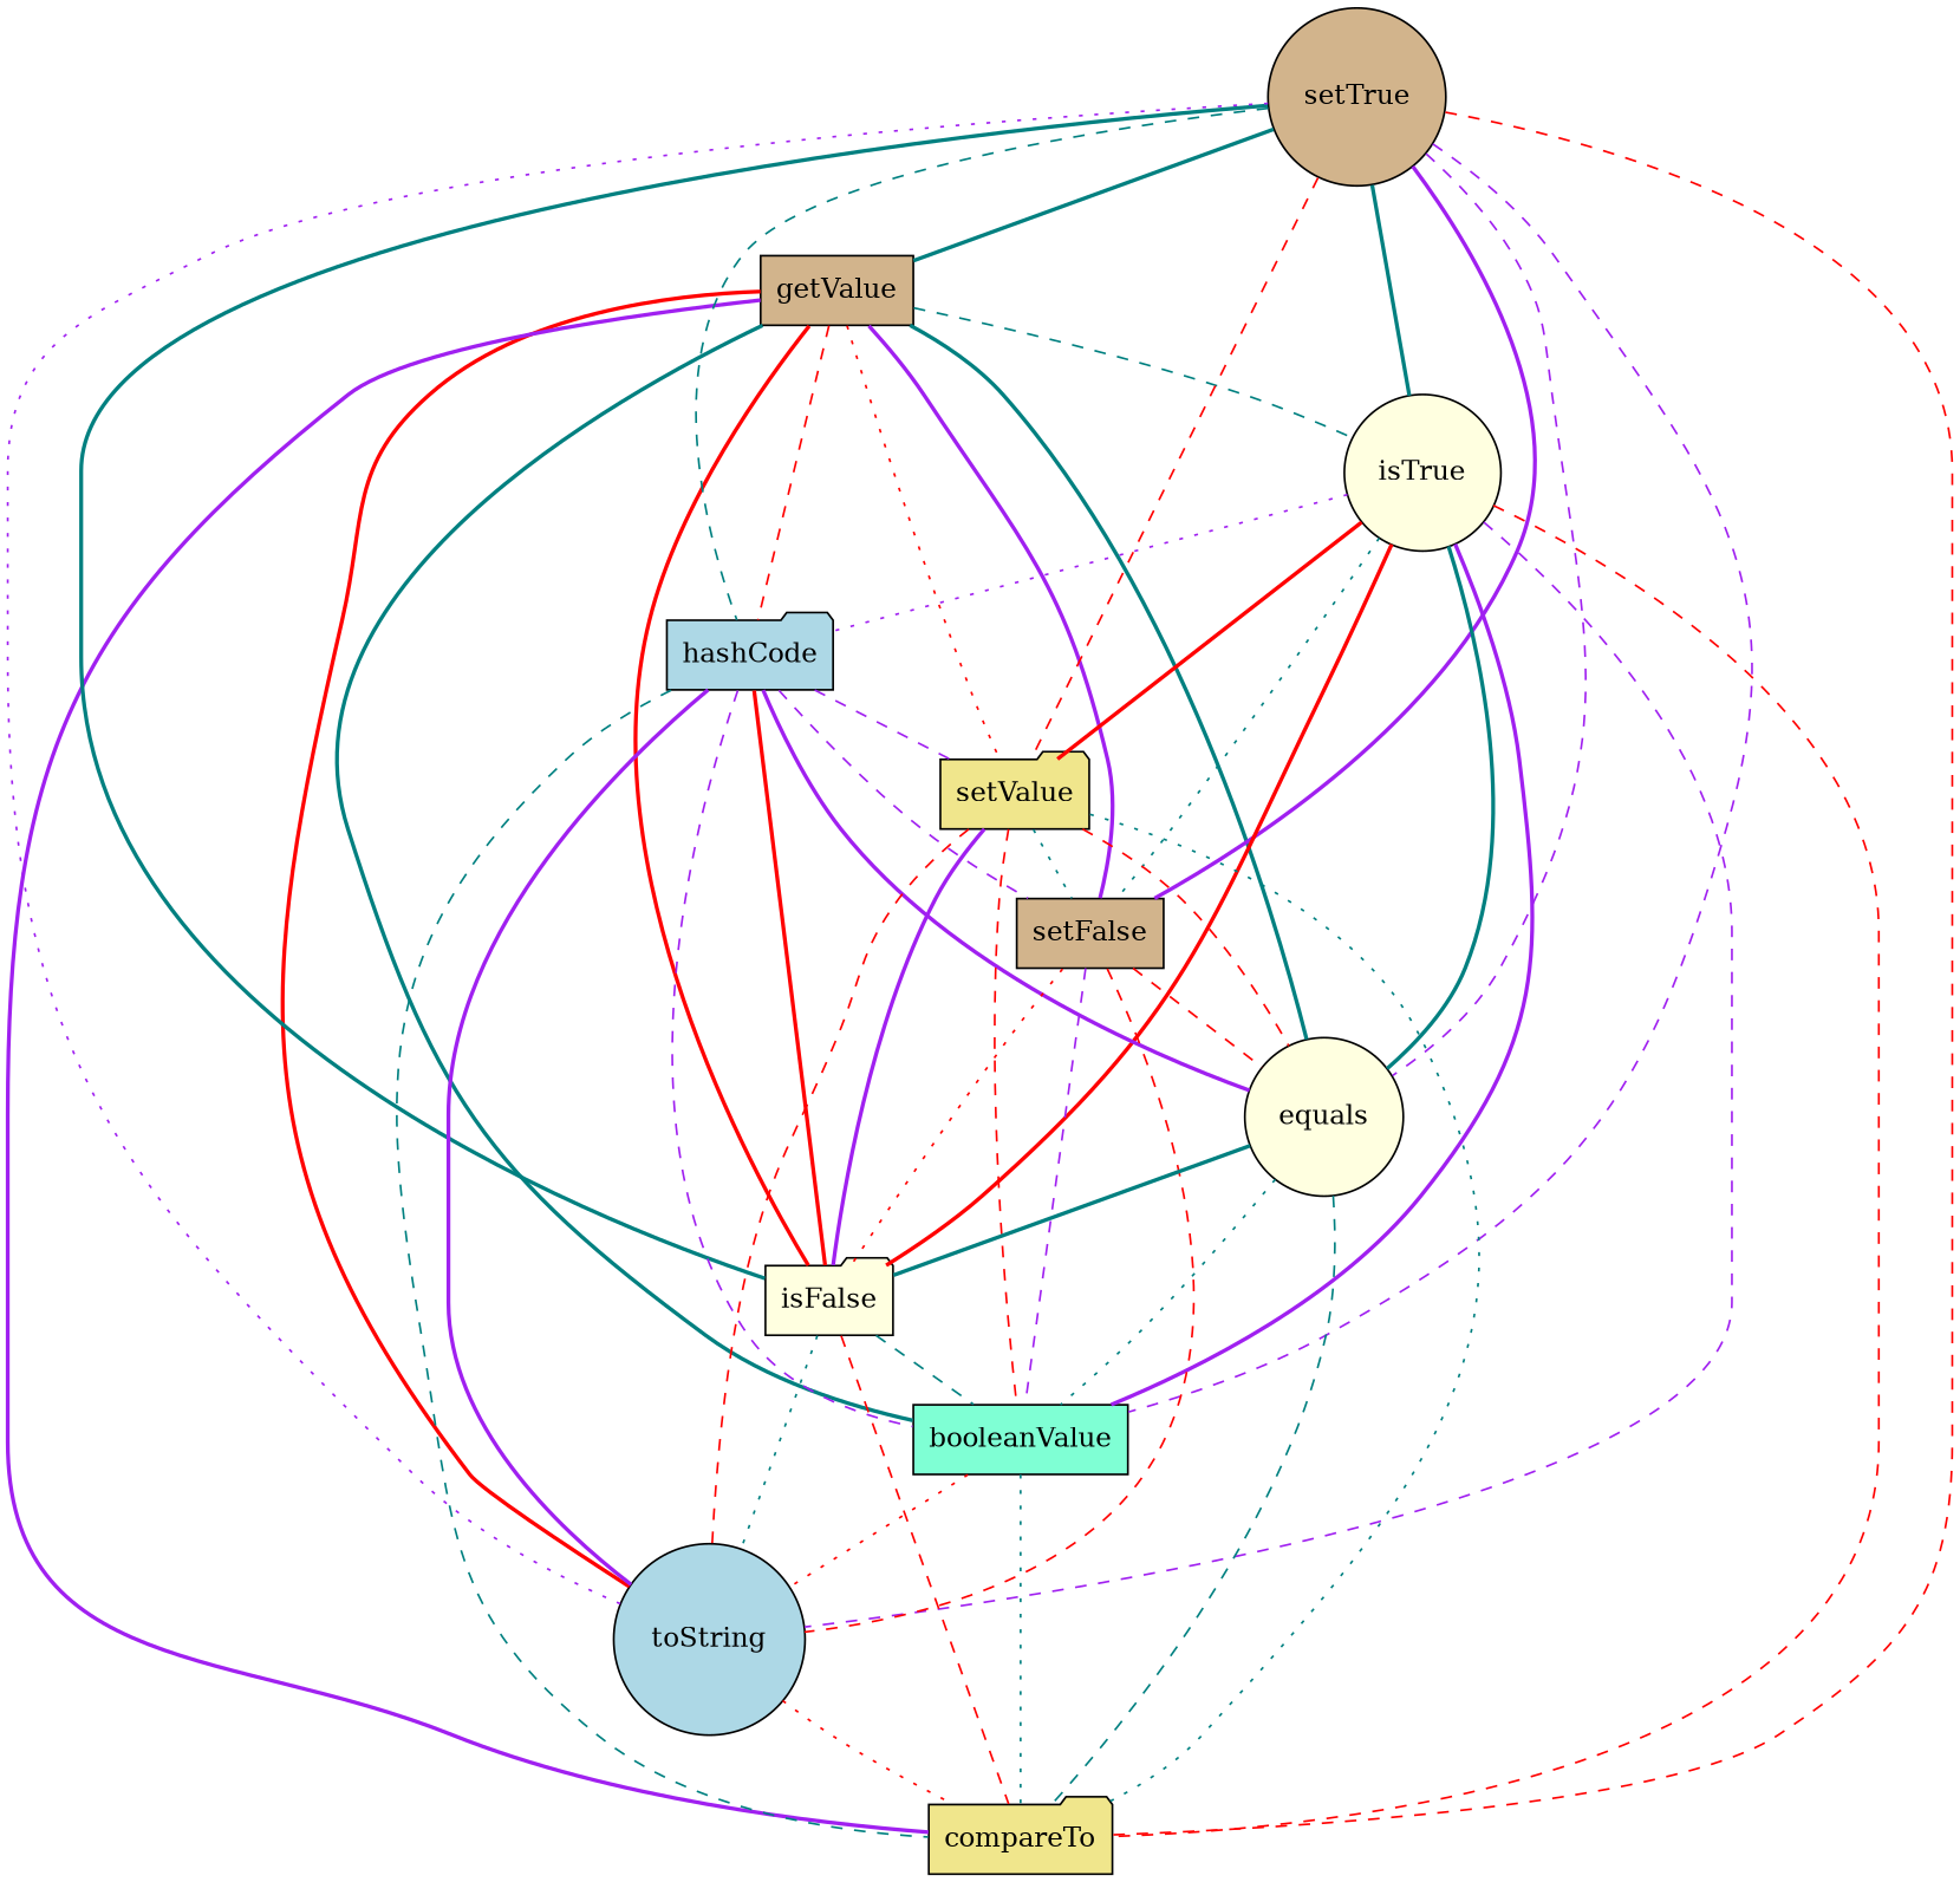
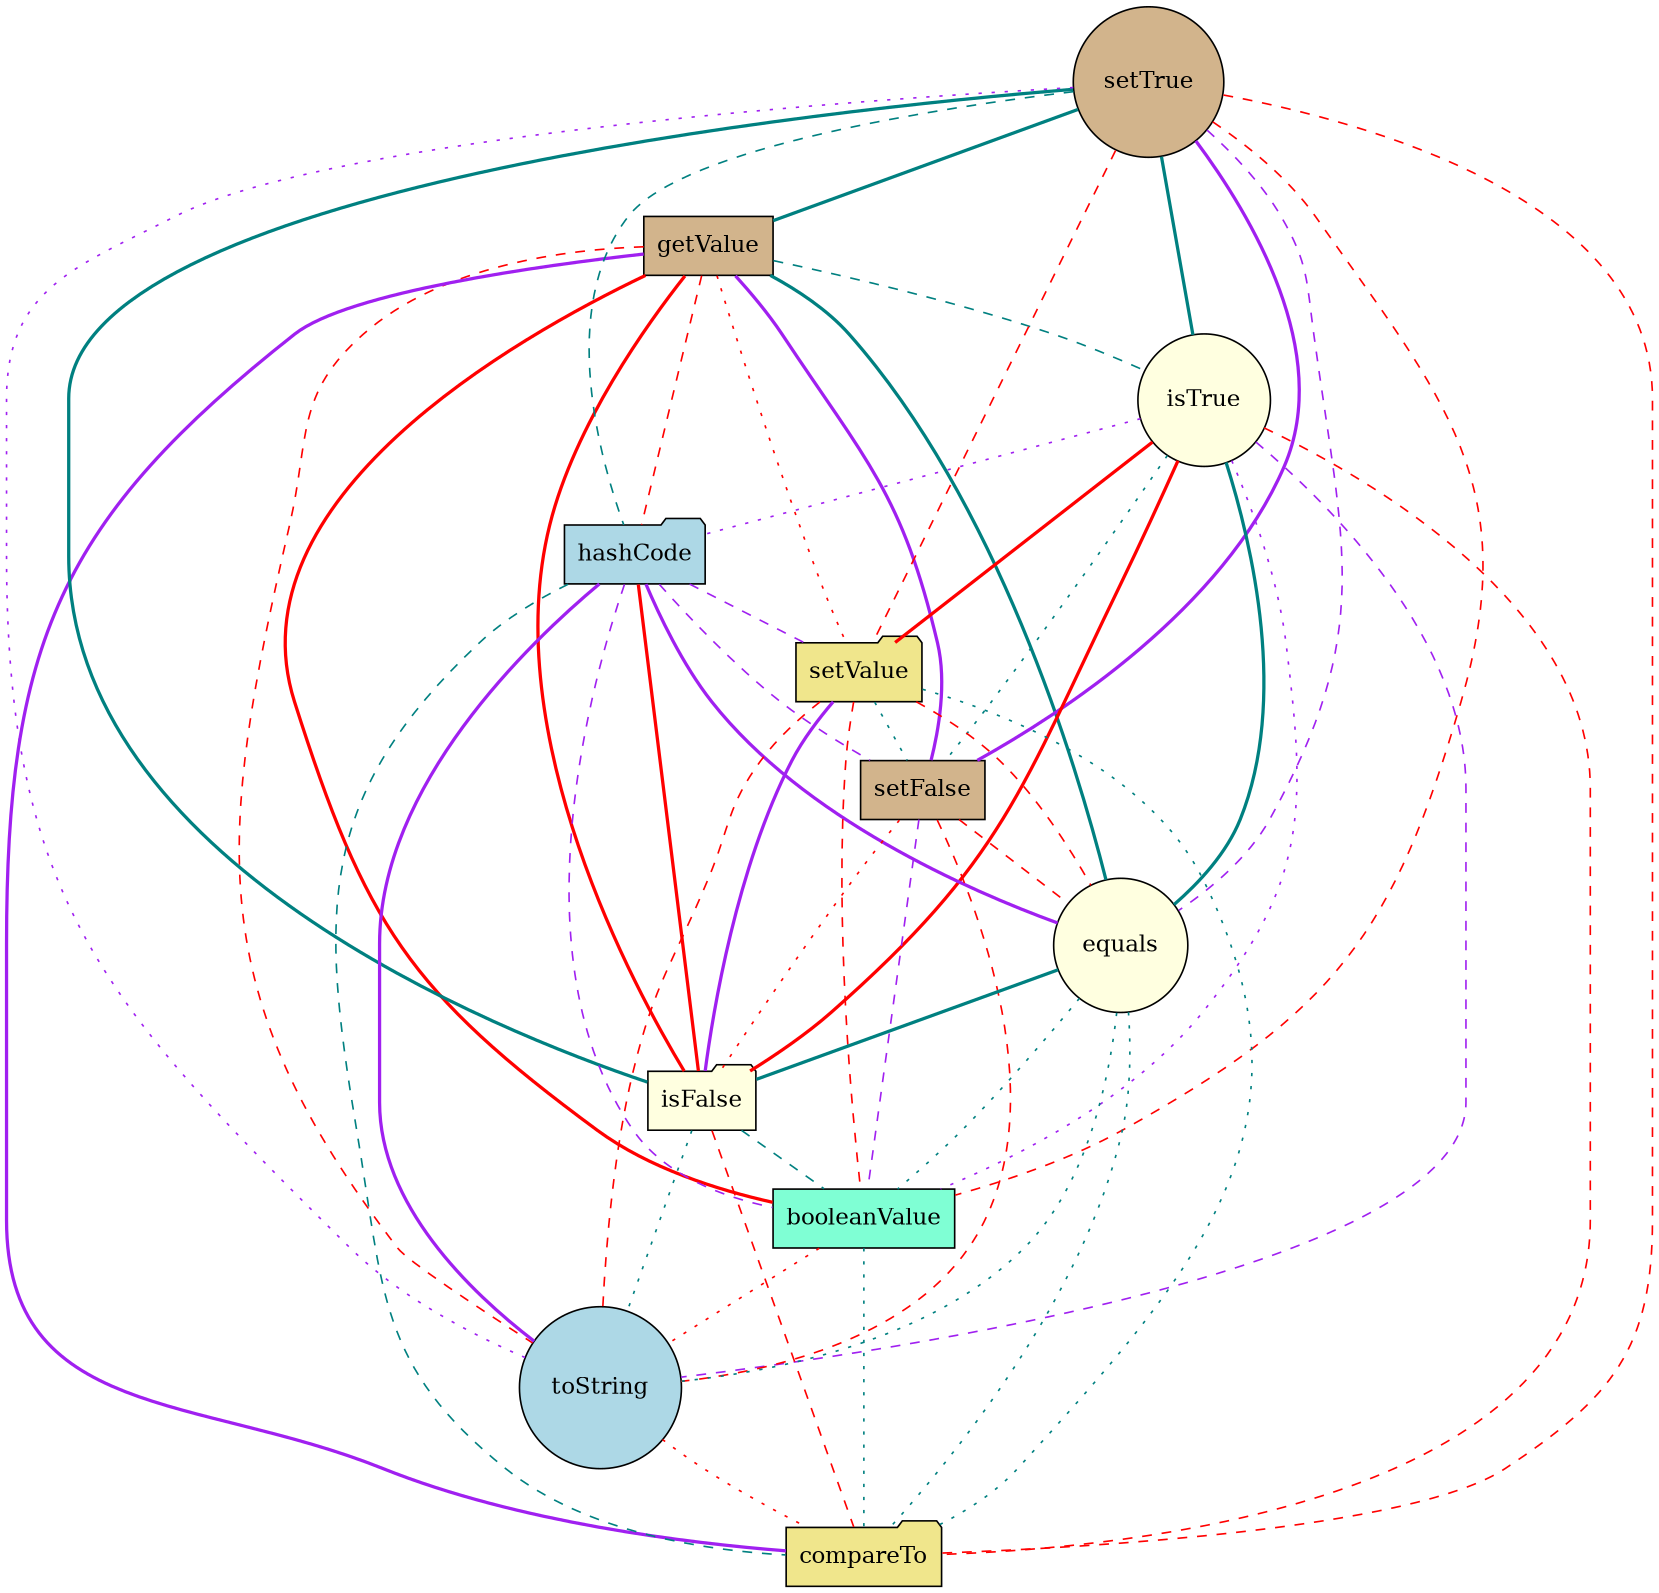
  strict graph {
    node [fillcolor=tan shape=circle style=filled]
    edge [color=red style=dashed]
    getValue [shape=box]
    setTrue
    isTrue [fillcolor=lightyellow]
    hashCode [fillcolor=lightblue shape=folder]
    setValue [fillcolor=khaki shape=folder]
    setFalse [shape=box]
    equals [fillcolor=lightyellow]
    isFalse [fillcolor=lightyellow shape=folder]
    booleanValue [fillcolor=aquamarine shape=box]
    toString [fillcolor=lightblue]
    compareTo [fillcolor=khaki shape=folder]
    getValue -- isTrue [color=teal]
    getValue -- hashCode
    getValue -- setValue [style=dotted]
    getValue -- setFalse [color=purple style=bold]
    getValue -- equals [color=teal style=bold]
    getValue -- isFalse [style=bold]
-   getValue -- booleanValue [color=teal style=bold]
-   getValue -- toString [style=bold]
+   getValue -- booleanValue [style=bold]
+   getValue -- toString
    getValue -- compareTo [color=purple style=bold]
    setTrue -- getValue [color=teal style=bold]
    setTrue -- isTrue [color=teal style=bold]
    setTrue -- hashCode [color=teal]
    setTrue -- setValue
    setTrue -- setFalse [color=purple style=bold]
    setTrue -- equals [color=purple]
    setTrue -- isFalse [color=teal style=bold]
-   setTrue -- booleanValue [color=purple]
+   setTrue -- booleanValue
    setTrue -- toString [color=purple style=dotted]
    setTrue -- compareTo
    isTrue -- hashCode [color=purple style=dotted]
    isTrue -- setValue [style=bold]
    isTrue -- setFalse [color=teal style=dotted]
    isTrue -- equals [color=teal style=bold]
    isTrue -- isFalse [style=bold]
-   isTrue -- booleanValue [color=purple style=bold]
+   isTrue -- booleanValue [color=purple style=dotted]
    isTrue -- toString [color=purple]
    isTrue -- compareTo
    hashCode -- setValue [color=purple]
    hashCode -- setFalse [color=purple]
    hashCode -- equals [color=purple style=bold]
    hashCode -- isFalse [style=bold]
    hashCode -- booleanValue [color=purple]
    hashCode -- toString [color=purple style=bold]
    hashCode -- compareTo [color=teal]
    setValue -- setFalse [color=teal style=dotted]
    setValue -- equals
    setValue -- isFalse [color=purple style=bold]
    setValue -- booleanValue
    setValue -- toString
    setValue -- compareTo [color=teal style=dotted]
    setFalse -- equals
    setFalse -- isFalse [style=dotted]
    setFalse -- booleanValue [color=purple]
    setFalse -- toString
    equals -- isFalse [color=teal style=bold]
    equals -- booleanValue [color=teal style=dotted]
-   equals -- compareTo [color=teal]
+   equals -- toString [color=teal style=dotted]
+   equals -- compareTo [color=teal style=dotted]
    isFalse -- booleanValue [color=teal]
    isFalse -- toString [color=teal style=dotted]
    isFalse -- compareTo
    booleanValue -- toString [style=dotted]
    booleanValue -- compareTo [color=teal style=dotted]
    toString -- compareTo [style=dotted]
  }
